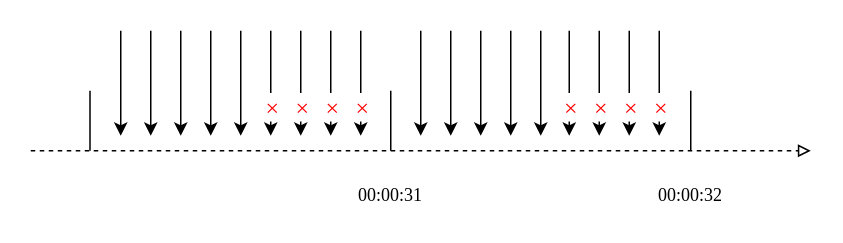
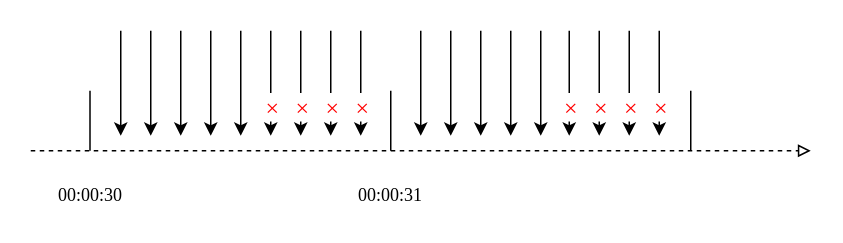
  <mxCell id="0" />
  <mxCell id="1" parent="0" />
  <mxCell id="2" value="" style="endArrow=block;html=1;endFill=0;dashed=1;fontFamily=Times New Roman;" parent="1" edge="1"><mxGeometry width="50" height="50" relative="1" as="geometry"><mxPoint x="20" y="100" as="sourcePoint" /><mxPoint x="540" y="100" as="targetPoint" /></mxGeometry></mxCell>
+ <mxCell id="3" value="00:00:30" style="text;html=1;strokeColor=none;fillColor=none;align=center;verticalAlign=middle;whiteSpace=wrap;rounded=0;fontFamily=Times New Roman;" parent="1" vertex="1"><mxGeometry x="40" y="120" width="40" height="20" as="geometry" /></mxCell>
  <mxCell id="4" value="" style="endArrow=none;html=1;fontFamily=Times New Roman;" parent="1" edge="1"><mxGeometry width="50" height="50" relative="1" as="geometry"><mxPoint x="59.5" y="100" as="sourcePoint" /><mxPoint x="59.5" y="60" as="targetPoint" /></mxGeometry></mxCell>
  <mxCell id="5" value="00:00:31" style="text;html=1;strokeColor=none;fillColor=none;align=center;verticalAlign=middle;whiteSpace=wrap;rounded=0;fontFamily=Times New Roman;" parent="1" vertex="1"><mxGeometry x="240" y="120" width="40" height="20" as="geometry" /></mxCell>
  <mxCell id="6" value="" style="endArrow=none;html=1;fontFamily=Times New Roman;" parent="1" edge="1"><mxGeometry width="50" height="50" relative="1" as="geometry"><mxPoint x="260" y="100" as="sourcePoint" /><mxPoint x="260" y="60" as="targetPoint" /></mxGeometry></mxCell>
  <mxCell id="7" value="" style="endArrow=none;html=1;fontFamily=Times New Roman;" parent="1" edge="1"><mxGeometry width="50" height="50" relative="1" as="geometry"><mxPoint x="460" y="100" as="sourcePoint" /><mxPoint x="460" y="60" as="targetPoint" /></mxGeometry></mxCell>
- <mxCell id="8" value="00:00:32" style="text;html=1;strokeColor=none;fillColor=none;align=center;verticalAlign=middle;whiteSpace=wrap;rounded=0;fontFamily=Times New Roman;" parent="1" vertex="1"><mxGeometry x="440" y="120" width="40" height="20" as="geometry" /></mxCell>
  <mxCell id="9" value="" style="endArrow=classic;html=1;fontFamily=Times New Roman;" parent="1" edge="1"><mxGeometry width="50" height="50" relative="1" as="geometry"><mxPoint x="80" y="20" as="sourcePoint" /><mxPoint x="80" y="90" as="targetPoint" /></mxGeometry></mxCell>
  <mxCell id="10" value="" style="endArrow=classic;html=1;fontFamily=Times New Roman;" parent="1" edge="1"><mxGeometry width="50" height="50" relative="1" as="geometry"><mxPoint x="100" y="20" as="sourcePoint" /><mxPoint x="100" y="90" as="targetPoint" /></mxGeometry></mxCell>
  <mxCell id="11" value="" style="endArrow=classic;html=1;fontFamily=Times New Roman;" parent="1" edge="1"><mxGeometry width="50" height="50" relative="1" as="geometry"><mxPoint x="120" y="20" as="sourcePoint" /><mxPoint x="120" y="90" as="targetPoint" /></mxGeometry></mxCell>
  <mxCell id="12" value="" style="endArrow=classic;html=1;fontFamily=Times New Roman;" parent="1" edge="1"><mxGeometry width="50" height="50" relative="1" as="geometry"><mxPoint x="140" y="20" as="sourcePoint" /><mxPoint x="140" y="90" as="targetPoint" /></mxGeometry></mxCell>
  <mxCell id="13" value="" style="endArrow=classic;html=1;fontFamily=Times New Roman;" parent="1" edge="1"><mxGeometry width="50" height="50" relative="1" as="geometry"><mxPoint x="160" y="20" as="sourcePoint" /><mxPoint x="160" y="90" as="targetPoint" /></mxGeometry></mxCell>
  <mxCell id="14" value="" style="endArrow=classic;html=1;fontFamily=Times New Roman;" parent="1" edge="1"><mxGeometry width="50" height="50" relative="1" as="geometry"><mxPoint x="280" y="20" as="sourcePoint" /><mxPoint x="280" y="90" as="targetPoint" /></mxGeometry></mxCell>
  <mxCell id="15" value="" style="endArrow=classic;html=1;fontFamily=Times New Roman;" parent="1" edge="1"><mxGeometry width="50" height="50" relative="1" as="geometry"><mxPoint x="300" y="20" as="sourcePoint" /><mxPoint x="300" y="90" as="targetPoint" /></mxGeometry></mxCell>
  <mxCell id="16" value="" style="endArrow=classic;html=1;fontFamily=Times New Roman;" parent="1" edge="1"><mxGeometry width="50" height="50" relative="1" as="geometry"><mxPoint x="320" y="20" as="sourcePoint" /><mxPoint x="320" y="90" as="targetPoint" /></mxGeometry></mxCell>
  <mxCell id="17" value="" style="endArrow=classic;html=1;fontFamily=Times New Roman;" parent="1" edge="1"><mxGeometry width="50" height="50" relative="1" as="geometry"><mxPoint x="340" y="20" as="sourcePoint" /><mxPoint x="340" y="90" as="targetPoint" /></mxGeometry></mxCell>
  <mxCell id="18" value="" style="endArrow=classic;html=1;fontFamily=Times New Roman;" parent="1" edge="1"><mxGeometry width="50" height="50" relative="1" as="geometry"><mxPoint x="360" y="20" as="sourcePoint" /><mxPoint x="360" y="90" as="targetPoint" /></mxGeometry></mxCell>
  <mxCell id="19" value="" style="endArrow=classic;html=1;fontFamily=Times New Roman;" edge="1" parent="1"><mxGeometry width="50" height="50" relative="1" as="geometry"><mxPoint x="220" y="20" as="sourcePoint" /><mxPoint x="220" y="90" as="targetPoint" /></mxGeometry></mxCell>
  <mxCell id="20" value="×" style="edgeLabel;html=1;align=center;verticalAlign=middle;resizable=0;points=[];fontFamily=Times New Roman;fontSize=16;fontColor=#FF0000;" vertex="1" connectable="0" parent="19"><mxGeometry x="-0.171" y="2" relative="1" as="geometry"><mxPoint x="-2" y="21" as="offset" /></mxGeometry></mxCell>
  <mxCell id="21" value="" style="endArrow=classic;html=1;fontFamily=Times New Roman;" edge="1" parent="1"><mxGeometry width="50" height="50" relative="1" as="geometry"><mxPoint x="180" y="20" as="sourcePoint" /><mxPoint x="180" y="90" as="targetPoint" /></mxGeometry></mxCell>
  <mxCell id="22" value="×" style="edgeLabel;html=1;align=center;verticalAlign=middle;resizable=0;points=[];fontFamily=Times New Roman;fontSize=16;fontColor=#FF0000;" vertex="1" connectable="0" parent="21"><mxGeometry x="-0.171" y="2" relative="1" as="geometry"><mxPoint x="-2" y="21" as="offset" /></mxGeometry></mxCell>
  <mxCell id="23" value="" style="endArrow=classic;html=1;fontFamily=Times New Roman;" edge="1" parent="1"><mxGeometry width="50" height="50" relative="1" as="geometry"><mxPoint x="200" y="20" as="sourcePoint" /><mxPoint x="200" y="90" as="targetPoint" /></mxGeometry></mxCell>
  <mxCell id="24" value="×" style="edgeLabel;html=1;align=center;verticalAlign=middle;resizable=0;points=[];fontFamily=Times New Roman;fontSize=16;fontColor=#FF0000;" vertex="1" connectable="0" parent="23"><mxGeometry x="-0.171" y="2" relative="1" as="geometry"><mxPoint x="-2" y="21" as="offset" /></mxGeometry></mxCell>
  <mxCell id="25" value="" style="endArrow=classic;html=1;fontFamily=Times New Roman;" edge="1" parent="1"><mxGeometry width="50" height="50" relative="1" as="geometry"><mxPoint x="240" y="20" as="sourcePoint" /><mxPoint x="240" y="90" as="targetPoint" /></mxGeometry></mxCell>
  <mxCell id="26" value="×" style="edgeLabel;html=1;align=center;verticalAlign=middle;resizable=0;points=[];fontFamily=Times New Roman;fontSize=16;fontColor=#FF0000;" vertex="1" connectable="0" parent="25"><mxGeometry x="-0.171" y="2" relative="1" as="geometry"><mxPoint x="-2" y="21" as="offset" /></mxGeometry></mxCell>
  <mxCell id="27" value="" style="endArrow=classic;html=1;fontFamily=Times New Roman;" edge="1" parent="1"><mxGeometry width="50" height="50" relative="1" as="geometry"><mxPoint x="419" y="20" as="sourcePoint" /><mxPoint x="419" y="90" as="targetPoint" /></mxGeometry></mxCell>
  <mxCell id="28" value="×" style="edgeLabel;html=1;align=center;verticalAlign=middle;resizable=0;points=[];fontFamily=Times New Roman;fontSize=16;fontColor=#FF0000;" vertex="1" connectable="0" parent="27"><mxGeometry x="-0.171" y="2" relative="1" as="geometry"><mxPoint x="-2" y="21" as="offset" /></mxGeometry></mxCell>
  <mxCell id="29" value="" style="endArrow=classic;html=1;fontFamily=Times New Roman;" edge="1" parent="1"><mxGeometry width="50" height="50" relative="1" as="geometry"><mxPoint x="379" y="20" as="sourcePoint" /><mxPoint x="379" y="90" as="targetPoint" /></mxGeometry></mxCell>
  <mxCell id="30" value="×" style="edgeLabel;html=1;align=center;verticalAlign=middle;resizable=0;points=[];fontFamily=Times New Roman;fontSize=16;fontColor=#FF0000;" vertex="1" connectable="0" parent="29"><mxGeometry x="-0.171" y="2" relative="1" as="geometry"><mxPoint x="-2" y="21" as="offset" /></mxGeometry></mxCell>
  <mxCell id="31" value="" style="endArrow=classic;html=1;fontFamily=Times New Roman;" edge="1" parent="1"><mxGeometry width="50" height="50" relative="1" as="geometry"><mxPoint x="399" y="20" as="sourcePoint" /><mxPoint x="399" y="90" as="targetPoint" /></mxGeometry></mxCell>
  <mxCell id="32" value="×" style="edgeLabel;html=1;align=center;verticalAlign=middle;resizable=0;points=[];fontFamily=Times New Roman;fontSize=16;fontColor=#FF0000;" vertex="1" connectable="0" parent="31"><mxGeometry x="-0.171" y="2" relative="1" as="geometry"><mxPoint x="-2" y="21" as="offset" /></mxGeometry></mxCell>
  <mxCell id="33" value="" style="endArrow=classic;html=1;fontFamily=Times New Roman;" edge="1" parent="1"><mxGeometry width="50" height="50" relative="1" as="geometry"><mxPoint x="439" y="20" as="sourcePoint" /><mxPoint x="439" y="90" as="targetPoint" /></mxGeometry></mxCell>
  <mxCell id="34" value="×" style="edgeLabel;html=1;align=center;verticalAlign=middle;resizable=0;points=[];fontFamily=Times New Roman;fontSize=16;fontColor=#FF0000;" vertex="1" connectable="0" parent="33"><mxGeometry x="-0.171" y="2" relative="1" as="geometry"><mxPoint x="-2" y="21" as="offset" /></mxGeometry></mxCell>
